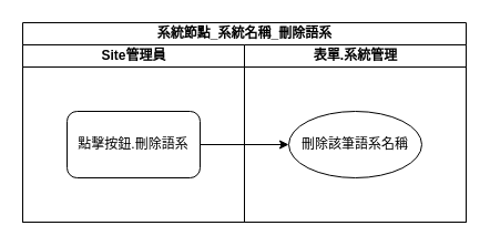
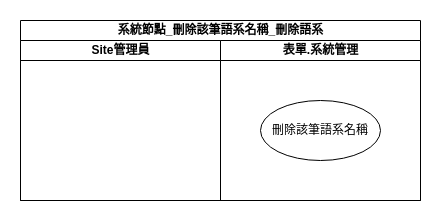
  <mxCell id="0" />
  <mxCell id="1" parent="0" />
- <mxCell id="2" value="系統節點_系統名稱_刪除語系" style="swimlane;html=1;childLayout=stackLayout;resizeParent=1;resizeParentMax=0;startSize=20;" parent="1" vertex="1"><mxGeometry x="20" y="20" width="400" height="180" as="geometry" /></mxCell>
+ <mxCell id="2" value="系統節點_刪除該筆語系名稱_刪除語系" style="swimlane;html=1;childLayout=stackLayout;resizeParent=1;resizeParentMax=0;startSize=20;" parent="1" vertex="1"><mxGeometry x="20" y="20" width="400" height="180" as="geometry" /></mxCell>
  <mxCell id="3" value="Site管理員" style="swimlane;html=1;startSize=20;" parent="2" vertex="1"><mxGeometry y="20" width="200" height="160" as="geometry" /></mxCell>
- <mxCell id="4" value="點擊按鈕.刪除語系" style="rounded=1;whiteSpace=wrap;html=1;" parent="3" vertex="1"><mxGeometry x="40" y="60" width="120" height="60" as="geometry" /></mxCell>
  <mxCell id="5" value="表單.系統管理" style="swimlane;html=1;startSize=20;" parent="2" vertex="1"><mxGeometry x="200" y="20" width="200" height="160" as="geometry" /></mxCell>
  <mxCell id="6" value="刪除該筆語系名稱" style="ellipse;whiteSpace=wrap;html=1;" parent="5" vertex="1"><mxGeometry x="40" y="60" width="120" height="60" as="geometry" /></mxCell>
- <mxCell id="7" style="edgeStyle=orthogonalEdgeStyle;rounded=0;orthogonalLoop=1;jettySize=auto;html=1;exitX=1;exitY=0.5;exitDx=0;exitDy=0;entryX=0;entryY=0.5;entryDx=0;entryDy=0;" parent="2" source="4" target="6" edge="1"><mxGeometry relative="1" as="geometry" /></mxCell>
